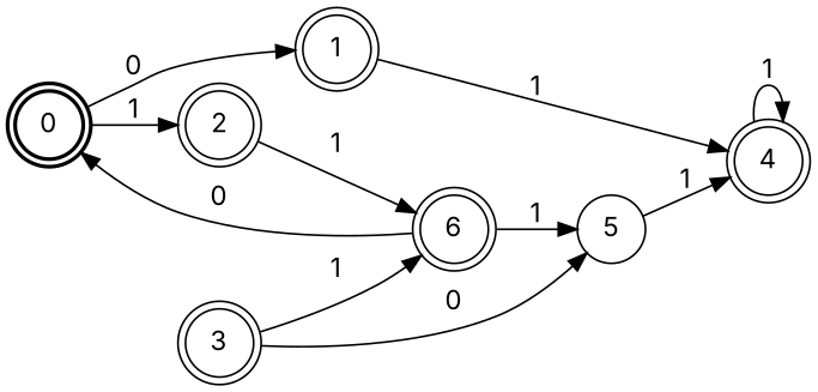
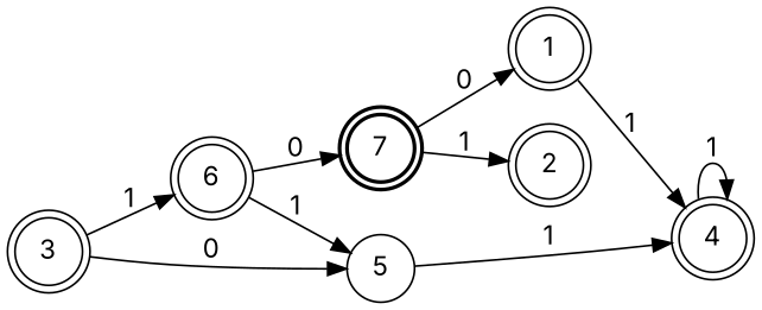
  digraph {
    fontname=Inter
    rankdir=LR
    node [fontname=Inter peripheries=2 shape=circle]
    edge [fontname=Inter]
-   0 [style=bold]
+   0 [style=bold label=7]
    1
    2
    4
    6
    5 [peripheries=""]
    3
    0 -> 1 [label=0]
    0 -> 2 [label=1]
    1 -> 4 [label=1]
-   2 -> 6 [label=1]
    4 -> 4 [label=1]
    6 -> 0 [label=0]
    6 -> 5 [label=1]
    5 -> 4 [label=1]
    3 -> 6 [label=1]
    3 -> 5 [label=0]
  }
